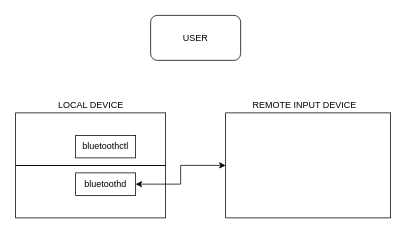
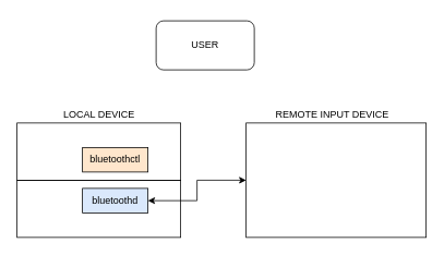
  <mxCell id="0" />
  <mxCell id="1" parent="0" />
  <mxCell id="2" value="" style="rounded=0;whiteSpace=wrap;html=1;fillColor=none;" vertex="1" parent="1"><mxGeometry x="20" y="220" width="200" height="70" as="geometry" /></mxCell>
  <mxCell id="3" value="" style="rounded=0;whiteSpace=wrap;html=1;fillColor=none;" vertex="1" parent="1"><mxGeometry x="20" y="150" width="200" height="70" as="geometry" /></mxCell>
- <mxCell id="4" value="bluetoothctl" style="rounded=0;whiteSpace=wrap;html=1;" parent="1" vertex="1"><mxGeometry x="100" y="180" width="80" height="30" as="geometry" /></mxCell>
- <mxCell id="5" value="bluetoothd" style="rounded=0;whiteSpace=wrap;html=1;" parent="1" vertex="1"><mxGeometry x="100" y="230" width="80" height="30" as="geometry" /></mxCell>
+ <mxCell id="4" value="bluetoothctl" style="rounded=0;whiteSpace=wrap;html=1;fillColor=#ffe6cc;" parent="1" vertex="1"><mxGeometry x="100" y="180" width="80" height="30" as="geometry" /></mxCell>
+ <mxCell id="5" value="bluetoothd" style="rounded=0;whiteSpace=wrap;html=1;fillColor=#dae8fc;" parent="1" vertex="1"><mxGeometry x="100" y="230" width="80" height="30" as="geometry" /></mxCell>
  <mxCell id="6" style="edgeStyle=orthogonalEdgeStyle;rounded=0;orthogonalLoop=1;jettySize=auto;html=1;startArrow=classic;startFill=1;" edge="1" parent="1" source="7" target="5"><mxGeometry relative="1" as="geometry"><mxPoint x="260" y="300" as="targetPoint" /></mxGeometry></mxCell>
  <mxCell id="7" value="" style="rounded=0;whiteSpace=wrap;html=1;fillColor=none;" vertex="1" parent="1"><mxGeometry x="300" y="150" width="220" height="140" as="geometry" /></mxCell>
  <mxCell id="8" value="&lt;span&gt;REMOTE INPUT DEVICE&lt;/span&gt;" style="text;html=1;align=center;verticalAlign=middle;resizable=0;points=[];autosize=1;" vertex="1" parent="1"><mxGeometry x="330" y="130" width="150" height="20" as="geometry" /></mxCell>
  <mxCell id="9" value="LOCAL DEVICE" style="text;html=1;align=center;verticalAlign=middle;resizable=0;points=[];autosize=1;" vertex="1" parent="1"><mxGeometry x="70" y="130" width="100" height="20" as="geometry" /></mxCell>
- <mxCell id="10" value="USER" style="rounded=1;whiteSpace=wrap;html=1;fillColor=none;" vertex="1" parent="1"><mxGeometry x="200" y="20" width="120" height="60" as="geometry" /></mxCell>
+ <mxCell id="10" value="USER" style="rounded=1;whiteSpace=wrap;html=1;fillColor=none;" vertex="1" parent="1"><mxGeometry x="190" y="25" width="120" height="60" as="geometry" /></mxCell>
